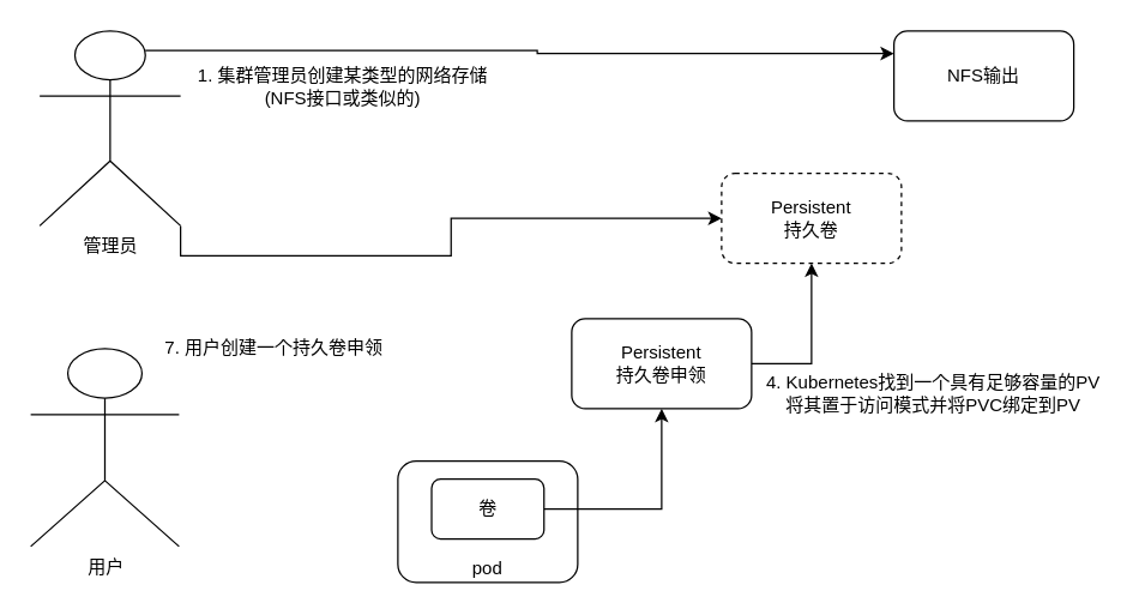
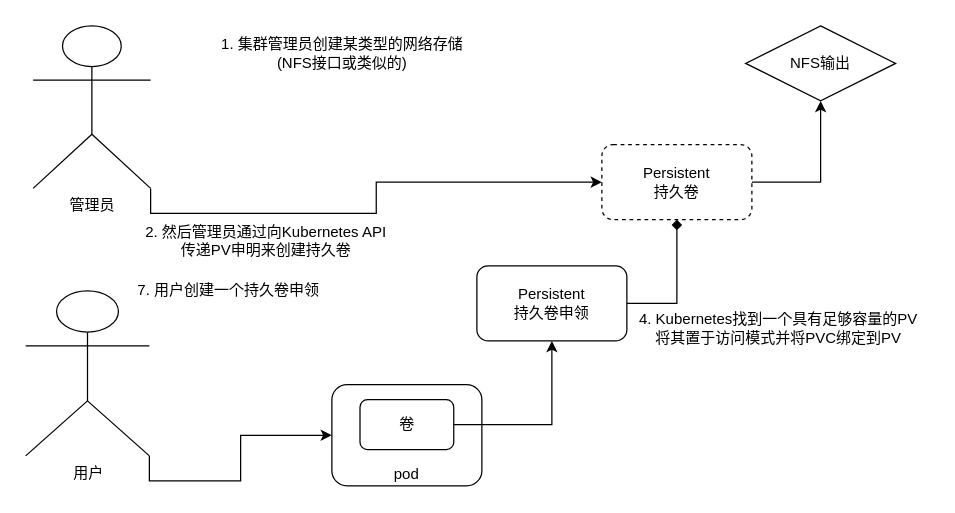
  <mxCell id="0" />
  <mxCell id="1" parent="0" />
- <mxCell id="2" value="NFS输出" style="rounded=1;whiteSpace=wrap;html=1;" vertex="1" parent="1"><mxGeometry x="596" y="20" width="120" height="60" as="geometry" /></mxCell>
+ <mxCell id="2" value="NFS输出" style="rhombus;whiteSpace=wrap;html=1;" vertex="1" parent="1"><mxGeometry x="596" y="20" width="120" height="60" as="geometry" /></mxCell>
+ <mxCell id="3" style="edgeStyle=orthogonalEdgeStyle;rounded=0;orthogonalLoop=1;jettySize=auto;html=1;entryX=0.5;entryY=1;entryDx=0;entryDy=0;exitX=1;exitY=0.5;exitDx=0;exitDy=0;" edge="1" parent="1" source="4" target="2"><mxGeometry relative="1" as="geometry" /></mxCell>
  <mxCell id="4" value="Persistent&lt;div&gt;持久卷&lt;/div&gt;" style="rounded=1;whiteSpace=wrap;html=1;dashed=1;" vertex="1" parent="1"><mxGeometry x="481" y="115" width="120" height="60" as="geometry" /></mxCell>
- <mxCell id="5" style="edgeStyle=orthogonalEdgeStyle;rounded=0;orthogonalLoop=1;jettySize=auto;html=1;entryX=0.5;entryY=1;entryDx=0;entryDy=0;exitX=1;exitY=0.5;exitDx=0;exitDy=0;" edge="1" parent="1" source="6" target="4"><mxGeometry relative="1" as="geometry"><mxPoint x="543.4" y="194.8" as="targetPoint" /></mxGeometry></mxCell>
+ <mxCell id="5" style="edgeStyle=orthogonalEdgeStyle;rounded=0;orthogonalLoop=1;jettySize=auto;html=1;entryX=0.5;entryY=1;entryDx=0;entryDy=0;exitX=1;exitY=0.5;exitDx=0;exitDy=0;endArrow=diamond;" edge="1" parent="1" source="6" target="4"><mxGeometry relative="1" as="geometry"><mxPoint x="543.4" y="194.8" as="targetPoint" /></mxGeometry></mxCell>
  <mxCell id="6" value="Persistent&lt;div&gt;持久卷申领&lt;/div&gt;" style="rounded=1;whiteSpace=wrap;html=1;" vertex="1" parent="1"><mxGeometry x="381" y="212" width="120" height="60" as="geometry" /></mxCell>
  <mxCell id="7" value="pod" style="rounded=1;whiteSpace=wrap;html=1;verticalAlign=bottom;" vertex="1" parent="1"><mxGeometry x="265" y="307" width="120" height="81" as="geometry" /></mxCell>
  <mxCell id="8" style="edgeStyle=orthogonalEdgeStyle;rounded=0;orthogonalLoop=1;jettySize=auto;html=1;entryX=0.5;entryY=1;entryDx=0;entryDy=0;" edge="1" parent="1" source="9" target="6"><mxGeometry relative="1" as="geometry" /></mxCell>
  <mxCell id="9" value="卷" style="rounded=1;whiteSpace=wrap;html=1;" vertex="1" parent="1"><mxGeometry x="287.5" y="319" width="75" height="40" as="geometry" /></mxCell>
- <mxCell id="10" style="edgeStyle=orthogonalEdgeStyle;rounded=0;orthogonalLoop=1;jettySize=auto;html=1;exitX=0.75;exitY=0.1;exitDx=0;exitDy=0;exitPerimeter=0;entryX=0;entryY=0.25;entryDx=0;entryDy=0;" edge="1" parent="1" source="12" target="2"><mxGeometry relative="1" as="geometry" /></mxCell>
  <mxCell id="11" style="edgeStyle=orthogonalEdgeStyle;rounded=0;orthogonalLoop=1;jettySize=auto;html=1;exitX=1;exitY=1;exitDx=0;exitDy=0;exitPerimeter=0;entryX=0;entryY=0.5;entryDx=0;entryDy=0;" edge="1" parent="1" source="12" target="4"><mxGeometry relative="1" as="geometry" /></mxCell>
  <mxCell id="12" value="管理员" style="shape=umlActor;verticalLabelPosition=bottom;verticalAlign=top;html=1;outlineConnect=0;" vertex="1" parent="1"><mxGeometry x="26" y="20" width="94" height="130" as="geometry" /></mxCell>
+ <mxCell id="13" style="edgeStyle=orthogonalEdgeStyle;rounded=0;orthogonalLoop=1;jettySize=auto;html=1;exitX=1;exitY=1;exitDx=0;exitDy=0;exitPerimeter=0;" edge="1" parent="1" source="14" target="7"><mxGeometry relative="1" as="geometry" /></mxCell>
  <mxCell id="14" value="用户" style="shape=umlActor;verticalLabelPosition=bottom;verticalAlign=top;html=1;outlineConnect=0;" vertex="1" parent="1"><mxGeometry x="20" y="232" width="99" height="132" as="geometry" /></mxCell>
- <mxCell id="15" value="1. 集群管理员创建某类型的网络存储&lt;div&gt;(NFS接口或类似的)&lt;/div&gt;" style="text;html=1;align=center;verticalAlign=middle;resizable=0;points=[];autosize=1;strokeColor=none;fillColor=none;" vertex="1" parent="1"><mxGeometry x="122" y="36" width="211" height="41" as="geometry" /></mxCell>
+ <mxCell id="15" value="1. 集群管理员创建某类型的网络存储&lt;div&gt;(NFS接口或类似的)&lt;/div&gt;" style="text;html=1;align=center;verticalAlign=middle;resizable=0;points=[];autosize=1;strokeColor=none;fillColor=none;" vertex="1" parent="1"><mxGeometry x="167" y="21" width="211" height="41" as="geometry" /></mxCell>
+ <mxCell id="16" value="2. 然后管理员通过向Kubernetes API&lt;div&gt;传递PV申明来创建持久卷&lt;/div&gt;" style="text;html=1;align=center;verticalAlign=middle;resizable=0;points=[];autosize=1;strokeColor=none;fillColor=none;" vertex="1" parent="1"><mxGeometry x="106" y="171" width="211" height="41" as="geometry" /></mxCell>
  <mxCell id="17" value="7. 用户创建一个持久卷申领" style="text;html=1;align=center;verticalAlign=middle;resizable=0;points=[];autosize=1;strokeColor=none;fillColor=none;" vertex="1" parent="1"><mxGeometry x="100" y="219" width="163" height="26" as="geometry" /></mxCell>
  <mxCell id="18" value="4. Kubernetes找到一个具有足够容量的PV&lt;div&gt;将其置于访问模式&lt;span style=&quot;background-color: initial;&quot;&gt;并将PVC绑定到PV&lt;/span&gt;&lt;/div&gt;" style="text;html=1;align=center;verticalAlign=middle;resizable=0;points=[];autosize=1;strokeColor=none;fillColor=none;" vertex="1" parent="1"><mxGeometry x="501" y="241" width="241" height="41" as="geometry" /></mxCell>
